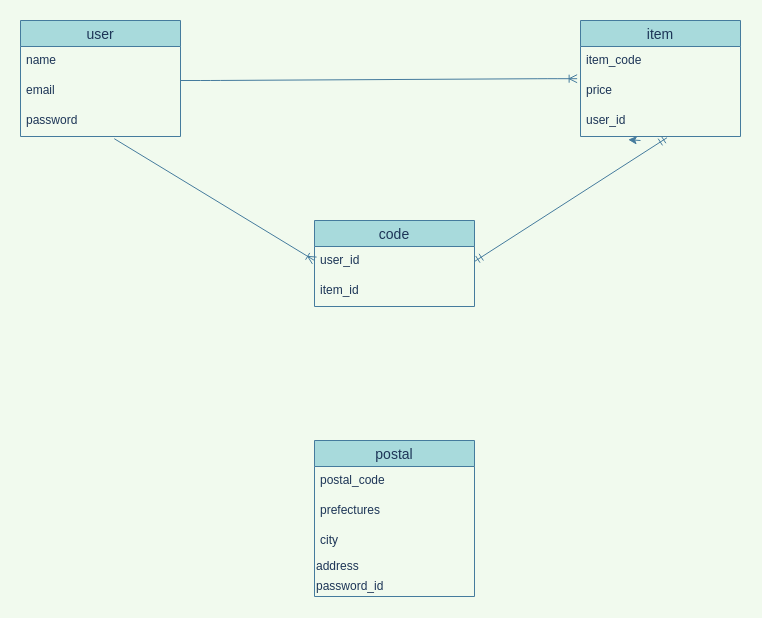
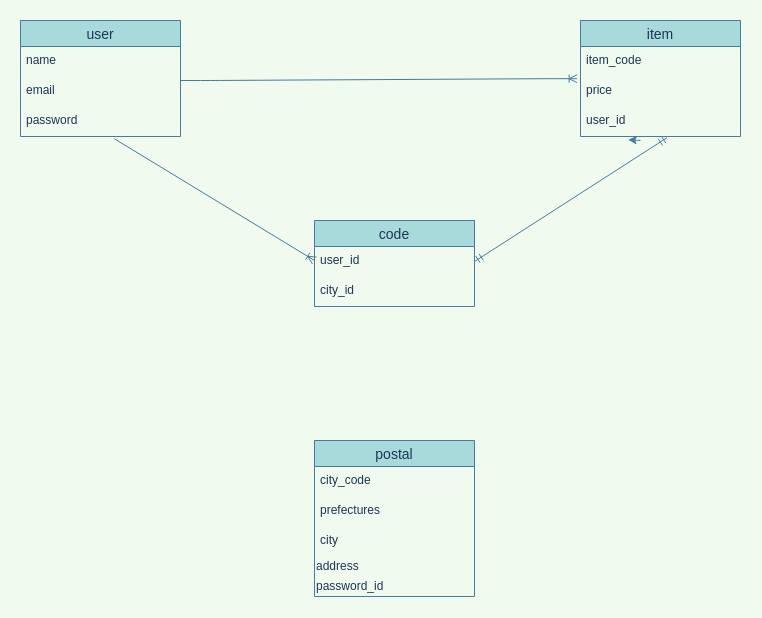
  <mxCell id="0" />
  <mxCell id="1" parent="0" />
  <mxCell id="2" value="user" style="swimlane;fontStyle=0;childLayout=stackLayout;horizontal=1;startSize=26;horizontalStack=0;resizeParent=1;resizeParentMax=0;resizeLast=0;collapsible=1;marginBottom=0;align=center;fontSize=14;fillColor=#A8DADC;strokeColor=#457B9D;fontColor=#1D3557;" vertex="1" parent="1"><mxGeometry x="20" y="20" width="160" height="116" as="geometry" /></mxCell>
  <mxCell id="3" value="name" style="text;strokeColor=none;fillColor=none;spacingLeft=4;spacingRight=4;overflow=hidden;rotatable=0;points=[[0,0.5],[1,0.5]];portConstraint=eastwest;fontSize=12;fontColor=#1D3557;" vertex="1" parent="2"><mxGeometry y="26" width="160" height="30" as="geometry" /></mxCell>
  <mxCell id="4" value="email" style="text;strokeColor=none;fillColor=none;spacingLeft=4;spacingRight=4;overflow=hidden;rotatable=0;points=[[0,0.5],[1,0.5]];portConstraint=eastwest;fontSize=12;fontColor=#1D3557;" vertex="1" parent="2"><mxGeometry y="56" width="160" height="30" as="geometry" /></mxCell>
  <mxCell id="5" value="password" style="text;strokeColor=none;fillColor=none;spacingLeft=4;spacingRight=4;overflow=hidden;rotatable=0;points=[[0,0.5],[1,0.5]];portConstraint=eastwest;fontSize=12;fontColor=#1D3557;" vertex="1" parent="2"><mxGeometry y="86" width="160" height="30" as="geometry" /></mxCell>
  <mxCell id="6" value="" style="edgeStyle=entityRelationEdgeStyle;fontSize=12;html=1;endArrow=ERoneToMany;entryX=-0.021;entryY=0.073;entryDx=0;entryDy=0;entryPerimeter=0;labelBackgroundColor=#F1FAEE;strokeColor=#457B9D;fontColor=#1D3557;" edge="1" parent="1" target="11"><mxGeometry width="100" height="100" relative="1" as="geometry"><mxPoint x="180" y="80" as="sourcePoint" /><mxPoint x="280" y="-20" as="targetPoint" /></mxGeometry></mxCell>
  <mxCell id="7" value="" style="fontSize=12;html=1;endArrow=ERmandOne;startArrow=ERmandOne;exitX=1;exitY=0.5;exitDx=0;exitDy=0;entryX=0.541;entryY=1.04;entryDx=0;entryDy=0;entryPerimeter=0;labelBackgroundColor=#F1FAEE;strokeColor=#457B9D;fontColor=#1D3557;" edge="1" parent="1" source="14" target="12"><mxGeometry width="100" height="100" relative="1" as="geometry"><mxPoint x="550" y="250" as="sourcePoint" /><mxPoint x="650" y="150" as="targetPoint" /></mxGeometry></mxCell>
  <mxCell id="8" style="edgeStyle=none;rounded=0;orthogonalLoop=1;jettySize=auto;html=1;exitX=0.75;exitY=0;exitDx=0;exitDy=0;entryX=0.673;entryY=-0.007;entryDx=0;entryDy=0;entryPerimeter=0;labelBackgroundColor=#F1FAEE;strokeColor=#457B9D;fontColor=#1D3557;" edge="1" parent="1"><mxGeometry relative="1" as="geometry"><mxPoint x="640" y="140" as="sourcePoint" /><mxPoint x="627.68" y="139.188" as="targetPoint" /></mxGeometry></mxCell>
  <mxCell id="9" value="item" style="swimlane;fontStyle=0;childLayout=stackLayout;horizontal=1;startSize=26;horizontalStack=0;resizeParent=1;resizeParentMax=0;resizeLast=0;collapsible=1;marginBottom=0;align=center;fontSize=14;fillColor=#A8DADC;strokeColor=#457B9D;fontColor=#1D3557;" vertex="1" parent="1"><mxGeometry x="580" y="20" width="160" height="116" as="geometry" /></mxCell>
  <mxCell id="10" value="item_code" style="text;strokeColor=none;fillColor=none;spacingLeft=4;spacingRight=4;overflow=hidden;rotatable=0;points=[[0,0.5],[1,0.5]];portConstraint=eastwest;fontSize=12;fontColor=#1D3557;" vertex="1" parent="9"><mxGeometry y="26" width="160" height="30" as="geometry" /></mxCell>
  <mxCell id="11" value="price" style="text;strokeColor=none;fillColor=none;spacingLeft=4;spacingRight=4;overflow=hidden;rotatable=0;points=[[0,0.5],[1,0.5]];portConstraint=eastwest;fontSize=12;fontColor=#1D3557;" vertex="1" parent="9"><mxGeometry y="56" width="160" height="30" as="geometry" /></mxCell>
  <mxCell id="12" value="user_id" style="text;strokeColor=none;fillColor=none;spacingLeft=4;spacingRight=4;overflow=hidden;rotatable=0;points=[[0,0.5],[1,0.5]];portConstraint=eastwest;fontSize=12;fontColor=#1D3557;" vertex="1" parent="9"><mxGeometry y="86" width="160" height="30" as="geometry" /></mxCell>
  <mxCell id="13" value="code" style="swimlane;fontStyle=0;childLayout=stackLayout;horizontal=1;startSize=26;horizontalStack=0;resizeParent=1;resizeParentMax=0;resizeLast=0;collapsible=1;marginBottom=0;align=center;fontSize=14;fillColor=#A8DADC;strokeColor=#457B9D;fontColor=#1D3557;" vertex="1" parent="1"><mxGeometry x="314" y="220" width="160" height="86" as="geometry" /></mxCell>
  <mxCell id="14" value="user_id" style="text;strokeColor=none;fillColor=none;spacingLeft=4;spacingRight=4;overflow=hidden;rotatable=0;points=[[0,0.5],[1,0.5]];portConstraint=eastwest;fontSize=12;fontColor=#1D3557;" vertex="1" parent="13"><mxGeometry y="26" width="160" height="30" as="geometry" /></mxCell>
- <mxCell id="15" value="item_id" style="text;strokeColor=none;fillColor=none;spacingLeft=4;spacingRight=4;overflow=hidden;rotatable=0;points=[[0,0.5],[1,0.5]];portConstraint=eastwest;fontSize=12;fontColor=#1D3557;" vertex="1" parent="13"><mxGeometry y="56" width="160" height="30" as="geometry" /></mxCell>
+ <mxCell id="15" value="city_id" style="text;strokeColor=none;fillColor=none;spacingLeft=4;spacingRight=4;overflow=hidden;rotatable=0;points=[[0,0.5],[1,0.5]];portConstraint=eastwest;fontSize=12;fontColor=#1D3557;" vertex="1" parent="13"><mxGeometry y="56" width="160" height="30" as="geometry" /></mxCell>
  <mxCell id="16" value="postal" style="swimlane;fontStyle=0;childLayout=stackLayout;horizontal=1;startSize=26;horizontalStack=0;resizeParent=1;resizeParentMax=0;resizeLast=0;collapsible=1;marginBottom=0;align=center;fontSize=14;fillColor=#A8DADC;strokeColor=#457B9D;fontColor=#1D3557;" vertex="1" parent="1"><mxGeometry x="314" y="440" width="160" height="156" as="geometry" /></mxCell>
- <mxCell id="17" value="postal_code" style="text;strokeColor=none;fillColor=none;spacingLeft=4;spacingRight=4;overflow=hidden;rotatable=0;points=[[0,0.5],[1,0.5]];portConstraint=eastwest;fontSize=12;fontColor=#1D3557;" vertex="1" parent="16"><mxGeometry y="26" width="160" height="30" as="geometry" /></mxCell>
+ <mxCell id="17" value="city_code" style="text;strokeColor=none;fillColor=none;spacingLeft=4;spacingRight=4;overflow=hidden;rotatable=0;points=[[0,0.5],[1,0.5]];portConstraint=eastwest;fontSize=12;fontColor=#1D3557;" vertex="1" parent="16"><mxGeometry y="26" width="160" height="30" as="geometry" /></mxCell>
  <mxCell id="18" value="prefectures" style="text;strokeColor=none;fillColor=none;spacingLeft=4;spacingRight=4;overflow=hidden;rotatable=0;points=[[0,0.5],[1,0.5]];portConstraint=eastwest;fontSize=12;fontColor=#1D3557;" vertex="1" parent="16"><mxGeometry y="56" width="160" height="30" as="geometry" /></mxCell>
  <mxCell id="19" value="city" style="text;strokeColor=none;fillColor=none;spacingLeft=4;spacingRight=4;overflow=hidden;rotatable=0;points=[[0,0.5],[1,0.5]];portConstraint=eastwest;fontSize=12;fontColor=#1D3557;" vertex="1" parent="16"><mxGeometry y="86" width="160" height="30" as="geometry" /></mxCell>
  <mxCell id="20" value="address" style="text;html=1;resizable=0;autosize=1;align=left;verticalAlign=middle;points=[];fillColor=none;strokeColor=none;rounded=0;fontColor=#1D3557;" vertex="1" parent="16"><mxGeometry y="116" width="160" height="20" as="geometry" /></mxCell>
  <mxCell id="21" value="password_id" style="text;html=1;resizable=0;autosize=1;align=left;verticalAlign=middle;points=[];fillColor=none;strokeColor=none;rounded=0;fontColor=#1D3557;" vertex="1" parent="16"><mxGeometry y="136" width="160" height="20" as="geometry" /></mxCell>
  <mxCell id="22" value="" style="fontSize=12;html=1;endArrow=ERoneToMany;exitX=0.586;exitY=1.073;exitDx=0;exitDy=0;exitPerimeter=0;labelBackgroundColor=#F1FAEE;strokeColor=#457B9D;fontColor=#1D3557;" edge="1" parent="1" source="5"><mxGeometry width="100" height="100" relative="1" as="geometry"><mxPoint x="214" y="360" as="sourcePoint" /><mxPoint x="314" y="260" as="targetPoint" /></mxGeometry></mxCell>
